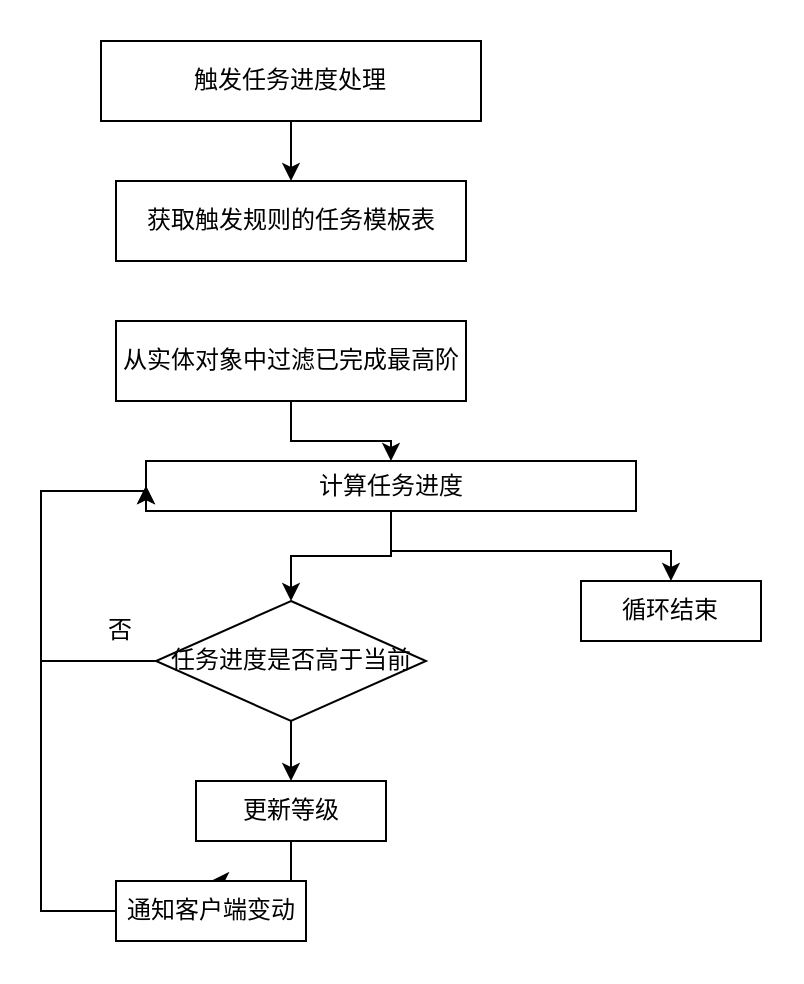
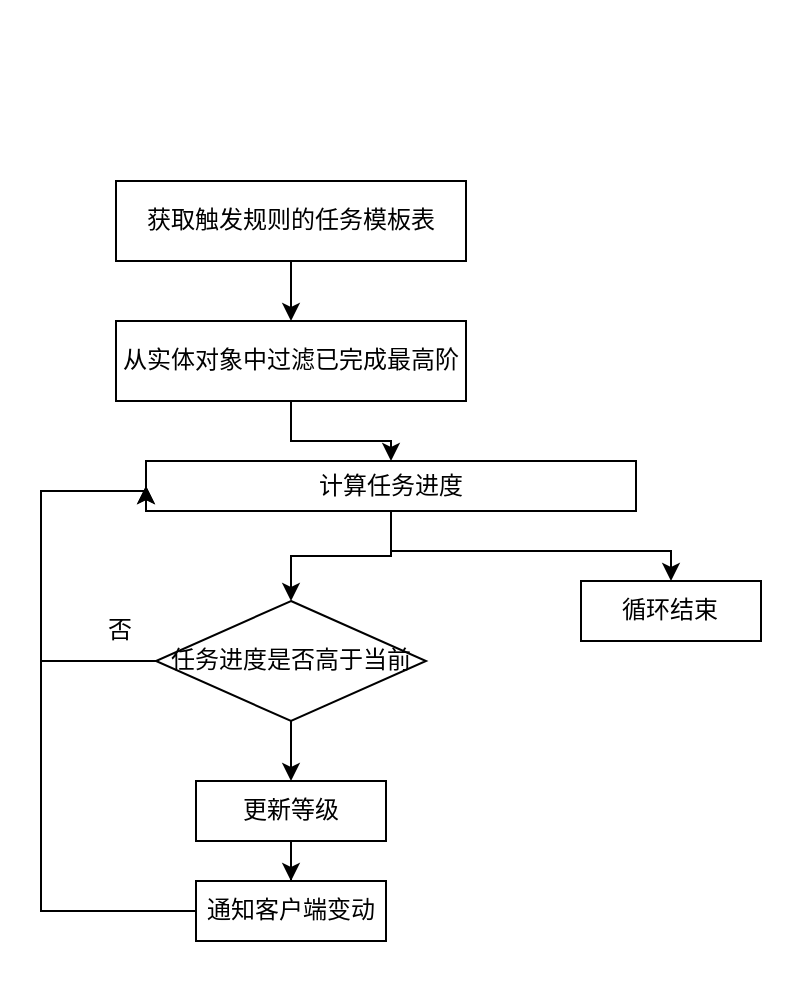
  <mxCell id="0" />
  <mxCell id="1" parent="0" />
- <mxCell id="2" style="edgeStyle=orthogonalEdgeStyle;rounded=0;orthogonalLoop=1;jettySize=auto;html=1;exitX=0.5;exitY=1;exitDx=0;exitDy=0;entryX=0.5;entryY=0;entryDx=0;entryDy=0;" edge="1" parent="1" source="3" target="5"><mxGeometry relative="1" as="geometry" /></mxCell>
- <mxCell id="3" value="触发任务进度处理" style="rounded=0;whiteSpace=wrap;html=1;" vertex="1" parent="1"><mxGeometry x="50" y="20" width="190" height="40" as="geometry" /></mxCell>
+ <mxCell id="4" style="edgeStyle=orthogonalEdgeStyle;rounded=0;orthogonalLoop=1;jettySize=auto;html=1;exitX=0.5;exitY=1;exitDx=0;exitDy=0;entryX=0.5;entryY=0;entryDx=0;entryDy=0;" edge="1" parent="1" source="5" target="7"><mxGeometry relative="1" as="geometry" /></mxCell>
  <mxCell id="5" value="获取触发规则的任务模板表" style="rounded=0;whiteSpace=wrap;html=1;" vertex="1" parent="1"><mxGeometry x="57.5" y="90" width="175" height="40" as="geometry" /></mxCell>
  <mxCell id="6" style="edgeStyle=orthogonalEdgeStyle;rounded=0;orthogonalLoop=1;jettySize=auto;html=1;exitX=0.5;exitY=1;exitDx=0;exitDy=0;entryX=0.5;entryY=0;entryDx=0;entryDy=0;" edge="1" parent="1" source="7" target="10"><mxGeometry relative="1" as="geometry" /></mxCell>
  <mxCell id="7" value="从实体对象中过滤已完成最高阶" style="rounded=0;whiteSpace=wrap;html=1;" vertex="1" parent="1"><mxGeometry x="57.5" y="160" width="175" height="40" as="geometry" /></mxCell>
  <mxCell id="8" style="edgeStyle=orthogonalEdgeStyle;rounded=0;orthogonalLoop=1;jettySize=auto;html=1;exitX=0.5;exitY=1;exitDx=0;exitDy=0;entryX=0.5;entryY=0;entryDx=0;entryDy=0;" edge="1" parent="1" source="10" target="13"><mxGeometry relative="1" as="geometry" /></mxCell>
  <mxCell id="9" style="edgeStyle=orthogonalEdgeStyle;rounded=0;orthogonalLoop=1;jettySize=auto;html=1;entryX=0.5;entryY=0;entryDx=0;entryDy=0;" edge="1" parent="1" source="10" target="18"><mxGeometry relative="1" as="geometry" /></mxCell>
  <mxCell id="10" value="计算任务进度" style="rounded=0;whiteSpace=wrap;html=1;" vertex="1" parent="1"><mxGeometry x="72.5" y="230" width="245" height="25" as="geometry" /></mxCell>
  <mxCell id="11" style="edgeStyle=orthogonalEdgeStyle;rounded=0;orthogonalLoop=1;jettySize=auto;html=1;exitX=0.5;exitY=1;exitDx=0;exitDy=0;entryX=0.5;entryY=0;entryDx=0;entryDy=0;" edge="1" parent="1" source="13" target="15"><mxGeometry relative="1" as="geometry" /></mxCell>
  <mxCell id="12" style="edgeStyle=orthogonalEdgeStyle;rounded=0;orthogonalLoop=1;jettySize=auto;html=1;exitX=0;exitY=0.5;exitDx=0;exitDy=0;entryX=0;entryY=0.5;entryDx=0;entryDy=0;" edge="1" parent="1" source="13" target="10"><mxGeometry relative="1" as="geometry"><Array as="points"><mxPoint x="20" y="330" /><mxPoint x="20" y="245" /></Array></mxGeometry></mxCell>
  <mxCell id="13" value="任务进度是否高于当前" style="rhombus;whiteSpace=wrap;html=1;" vertex="1" parent="1"><mxGeometry x="77.5" y="300" width="135" height="60" as="geometry" /></mxCell>
  <mxCell id="14" style="edgeStyle=orthogonalEdgeStyle;rounded=0;orthogonalLoop=1;jettySize=auto;html=1;exitX=0.5;exitY=1;exitDx=0;exitDy=0;" edge="1" parent="1" source="15" target="17"><mxGeometry relative="1" as="geometry" /></mxCell>
  <mxCell id="15" value="更新等级" style="rounded=0;whiteSpace=wrap;html=1;" vertex="1" parent="1"><mxGeometry x="97.5" y="390" width="95" height="30" as="geometry" /></mxCell>
  <mxCell id="16" style="edgeStyle=orthogonalEdgeStyle;rounded=0;orthogonalLoop=1;jettySize=auto;html=1;entryX=0;entryY=0.5;entryDx=0;entryDy=0;" edge="1" parent="1" source="17" target="10"><mxGeometry relative="1" as="geometry"><Array as="points"><mxPoint x="20" y="455" /><mxPoint x="20" y="245" /></Array></mxGeometry></mxCell>
- <mxCell id="17" value="通知客户端变动" style="rounded=0;whiteSpace=wrap;html=1;" vertex="1" parent="1"><mxGeometry x="57.5" y="440" width="95" height="30" as="geometry" /></mxCell>
+ <mxCell id="17" value="通知客户端变动" style="rounded=0;whiteSpace=wrap;html=1;" vertex="1" parent="1"><mxGeometry x="97.5" y="440" width="95" height="30" as="geometry" /></mxCell>
  <mxCell id="18" value="循环结束" style="rounded=0;whiteSpace=wrap;html=1;" vertex="1" parent="1"><mxGeometry x="290" y="290" width="90" height="30" as="geometry" /></mxCell>
  <mxCell id="19" value="否" style="text;html=1;whiteSpace=wrap;strokeColor=none;fillColor=none;align=center;verticalAlign=middle;rounded=0;" vertex="1" parent="1"><mxGeometry x="30" y="300" width="60" height="30" as="geometry" /></mxCell>
